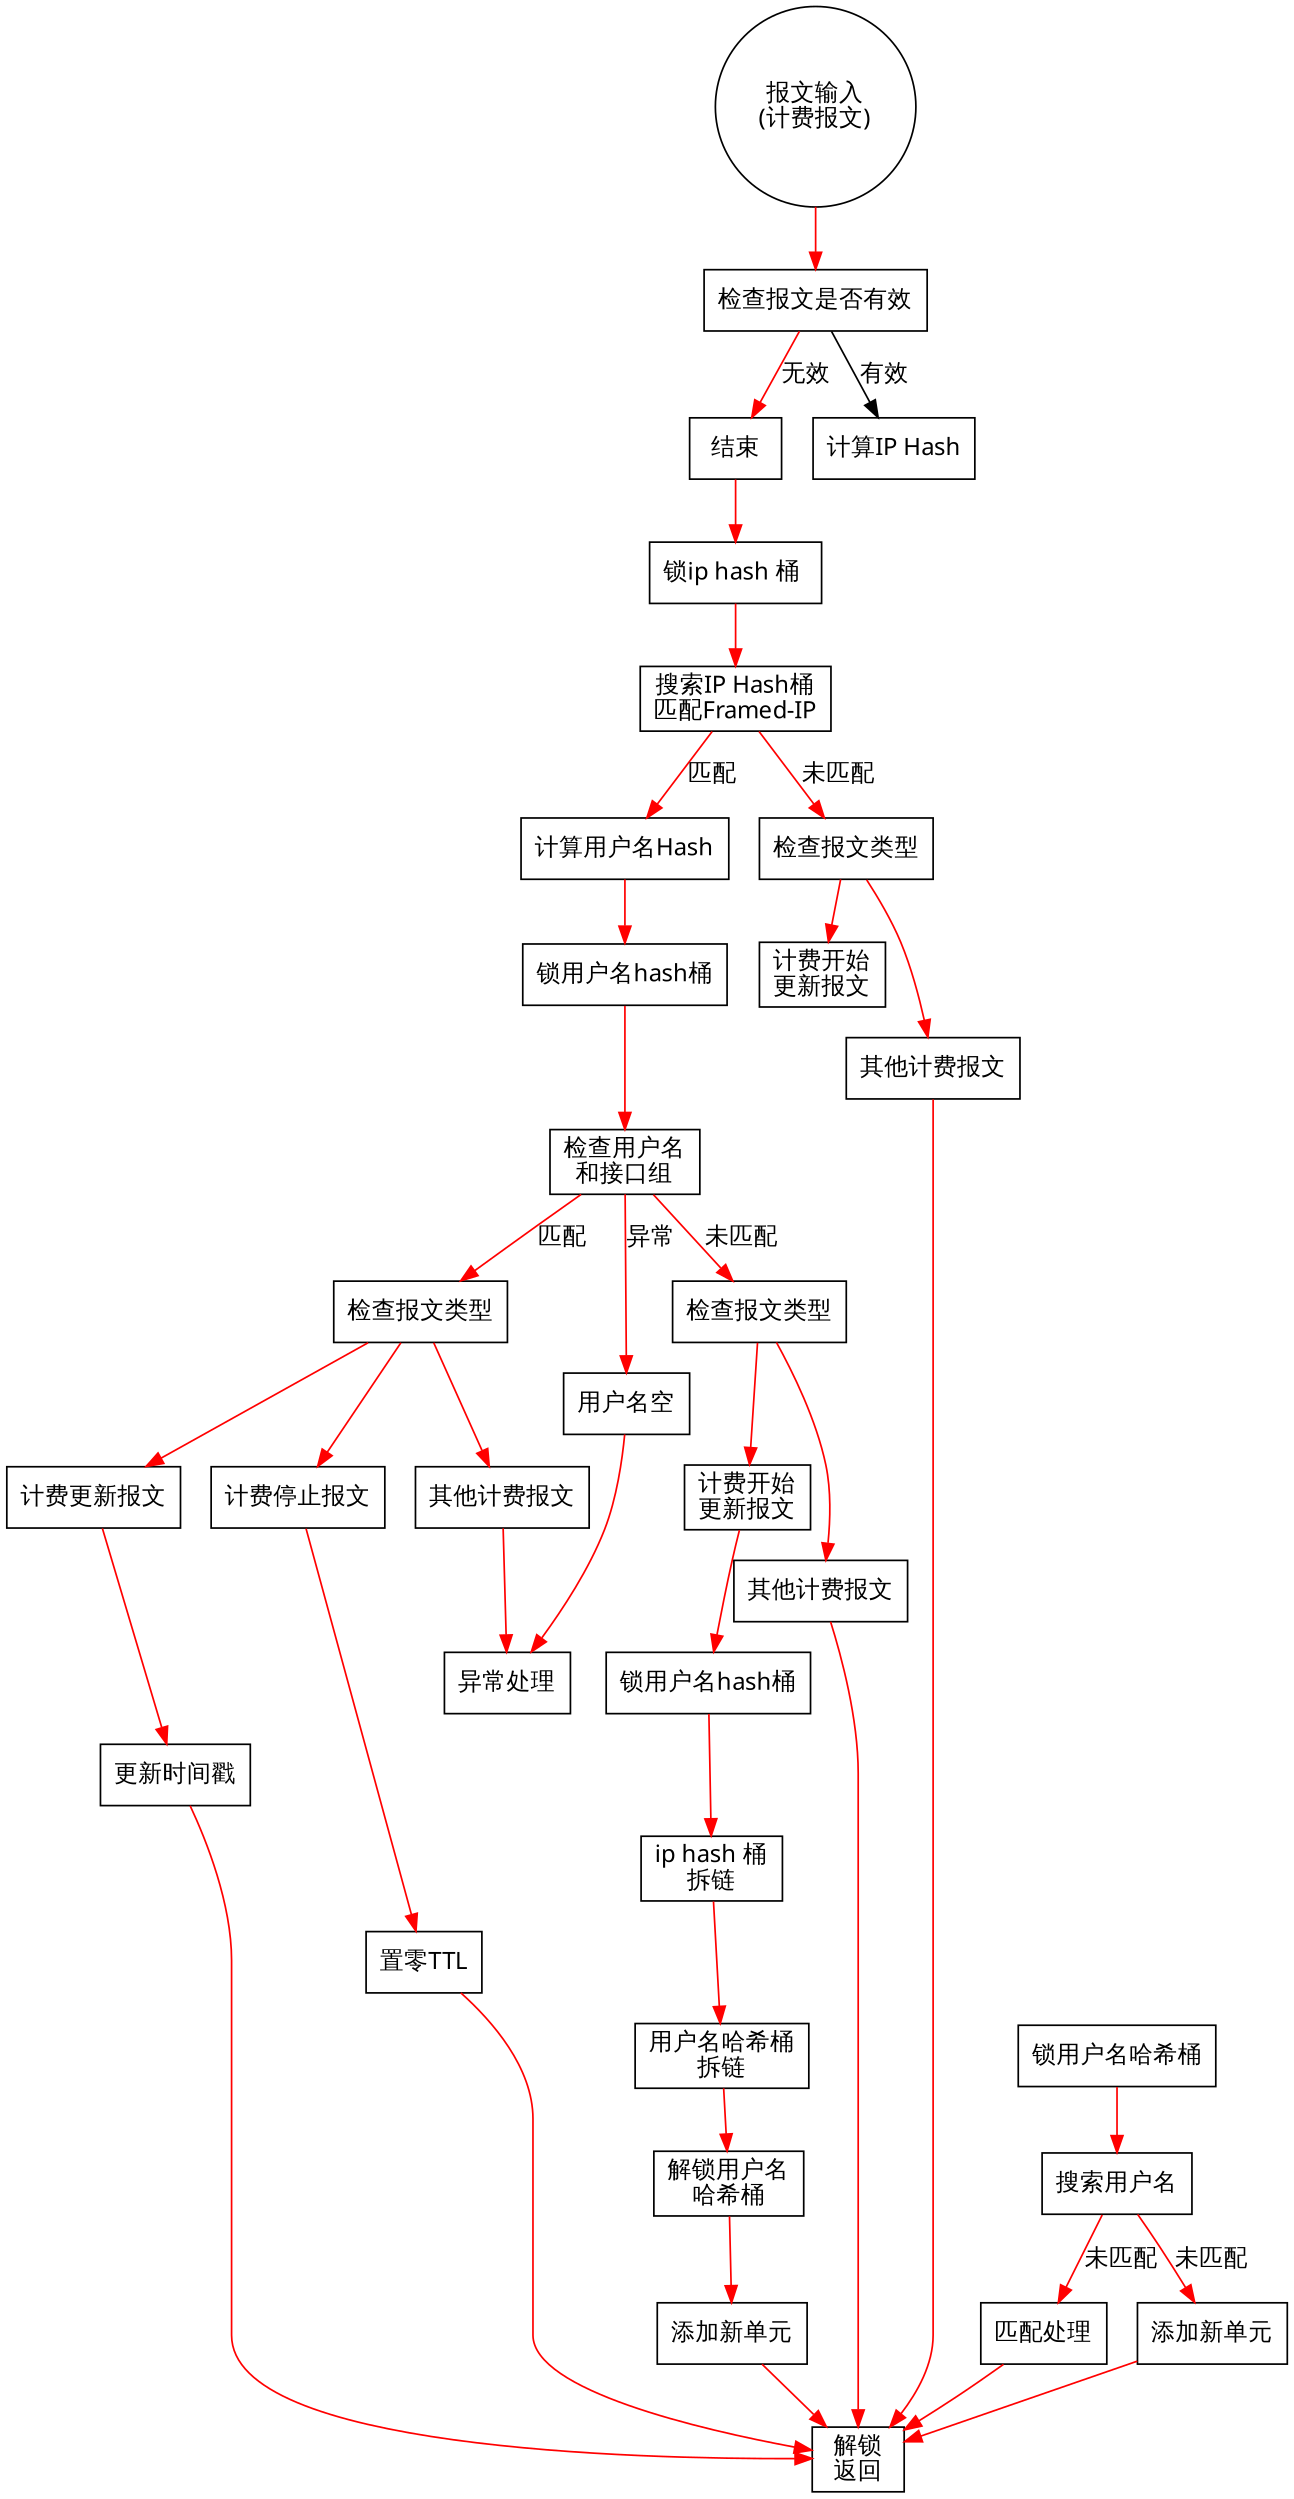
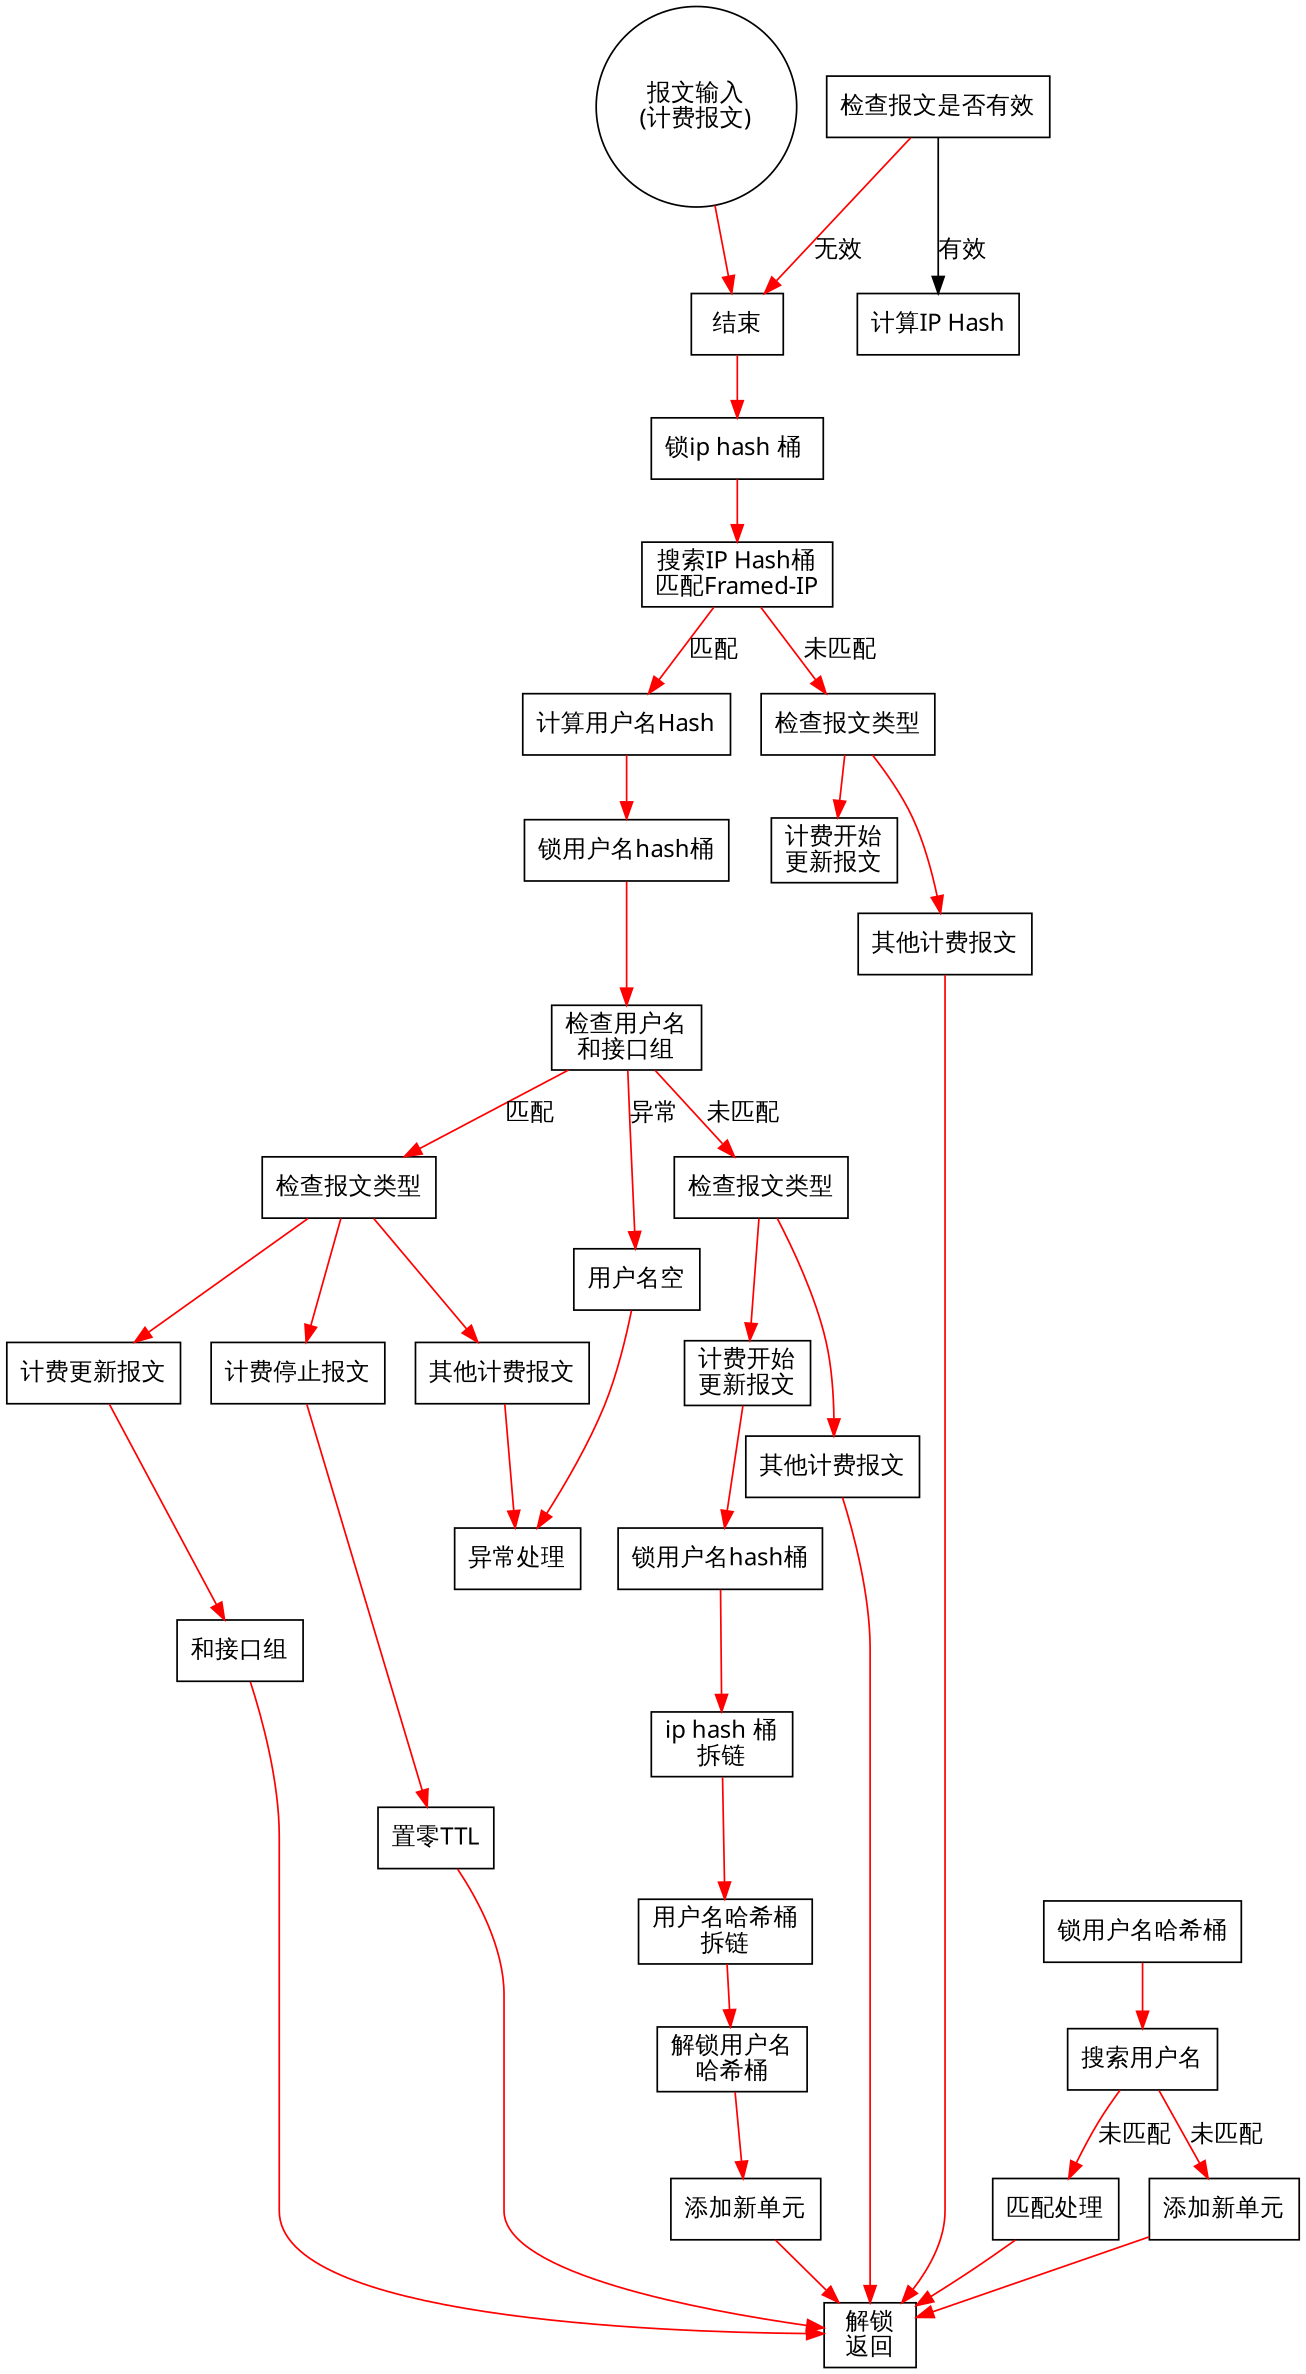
  digraph {
    node [fontname=KaiTi shape=box]
    edge [color=red fontname=KaiTi]
    n1 [label="报文输入\n(计费报文)" shape=circle]
    n2 [label="检查报文是否有效"]
    n3 [label="结束"]
    n4 [label="计算IP Hash"]
    n5 [label="锁ip hash 桶 "]
    n6 [label="搜索IP Hash桶\n匹配Framed-IP"]
    n7 [label="计算用户名Hash"]
    n8 [label="检查报文类型"]
    n9 [label="锁用户名hash桶"]
    n10 [label="计费开始\n更新报文"]
    n11 [label="其他计费报文"]
    n12 [label="检查用户名\n和接口组"]
    n13 [label="检查报文类型"]
    n14 [label="用户名空"]
    n15 [label="检查报文类型"]
    n16 [label="计费更新报文"]
    n17 [label="计费停止报文"]
    n18 [label="其他计费报文"]
    n19 [label="异常处理"]
    n20 [label="计费开始\n更新报文"]
    n21 [label="其他计费报文"]
-   n22 [label="更新时间戳"]
+   n22 [label="和接口组"]
    n23 [label="置零TTL"]
    n24 [label="解锁\n返回"]
    n25 [label="锁用户名hash桶"]
    n26 [label="ip hash 桶\n拆链"]
    n27 [label="用户名哈希桶\n拆链"]
    n28 [label="解锁用户名\n哈希桶"]
    n29 [label="添加新单元"]
    n30 [label="锁用户名哈希桶"]
    n31 [label="搜索用户名"]
    n32 [label="匹配处理"]
    n33 [label="添加新单元"]
-   n1 -> n2
+   n1 -> n3
    n2 -> n3 [label="无效"]
    n2 -> n4 [color=black label="有效"]
    n3 -> n5
    n5 -> n6
    n6 -> n7 [label="匹配"]
    n6 -> n8 [label="未匹配"]
    n7 -> n9
    n8 -> n10
    n8 -> n11
    n9 -> n12
    n11 -> n24
    n12 -> n13 [label="匹配"]
    n12 -> n14 [label="异常"]
    n12 -> n15 [label="未匹配"]
    n13 -> n16
    n13 -> n17
    n13 -> n18
    n14 -> n19
    n15 -> n20
    n15 -> n21
    n16 -> n22
    n17 -> n23
    n18 -> n19
    n20 -> n25
    n21 -> n24
    n22 -> n24
    n23 -> n24
    n25 -> n26
    n26 -> n27
    n27 -> n28
    n28 -> n29
    n29 -> n24
    n30 -> n31
    n31 -> n32 [label="未匹配"]
    n31 -> n33 [label="未匹配"]
    n32 -> n24
    n33 -> n24
  }
